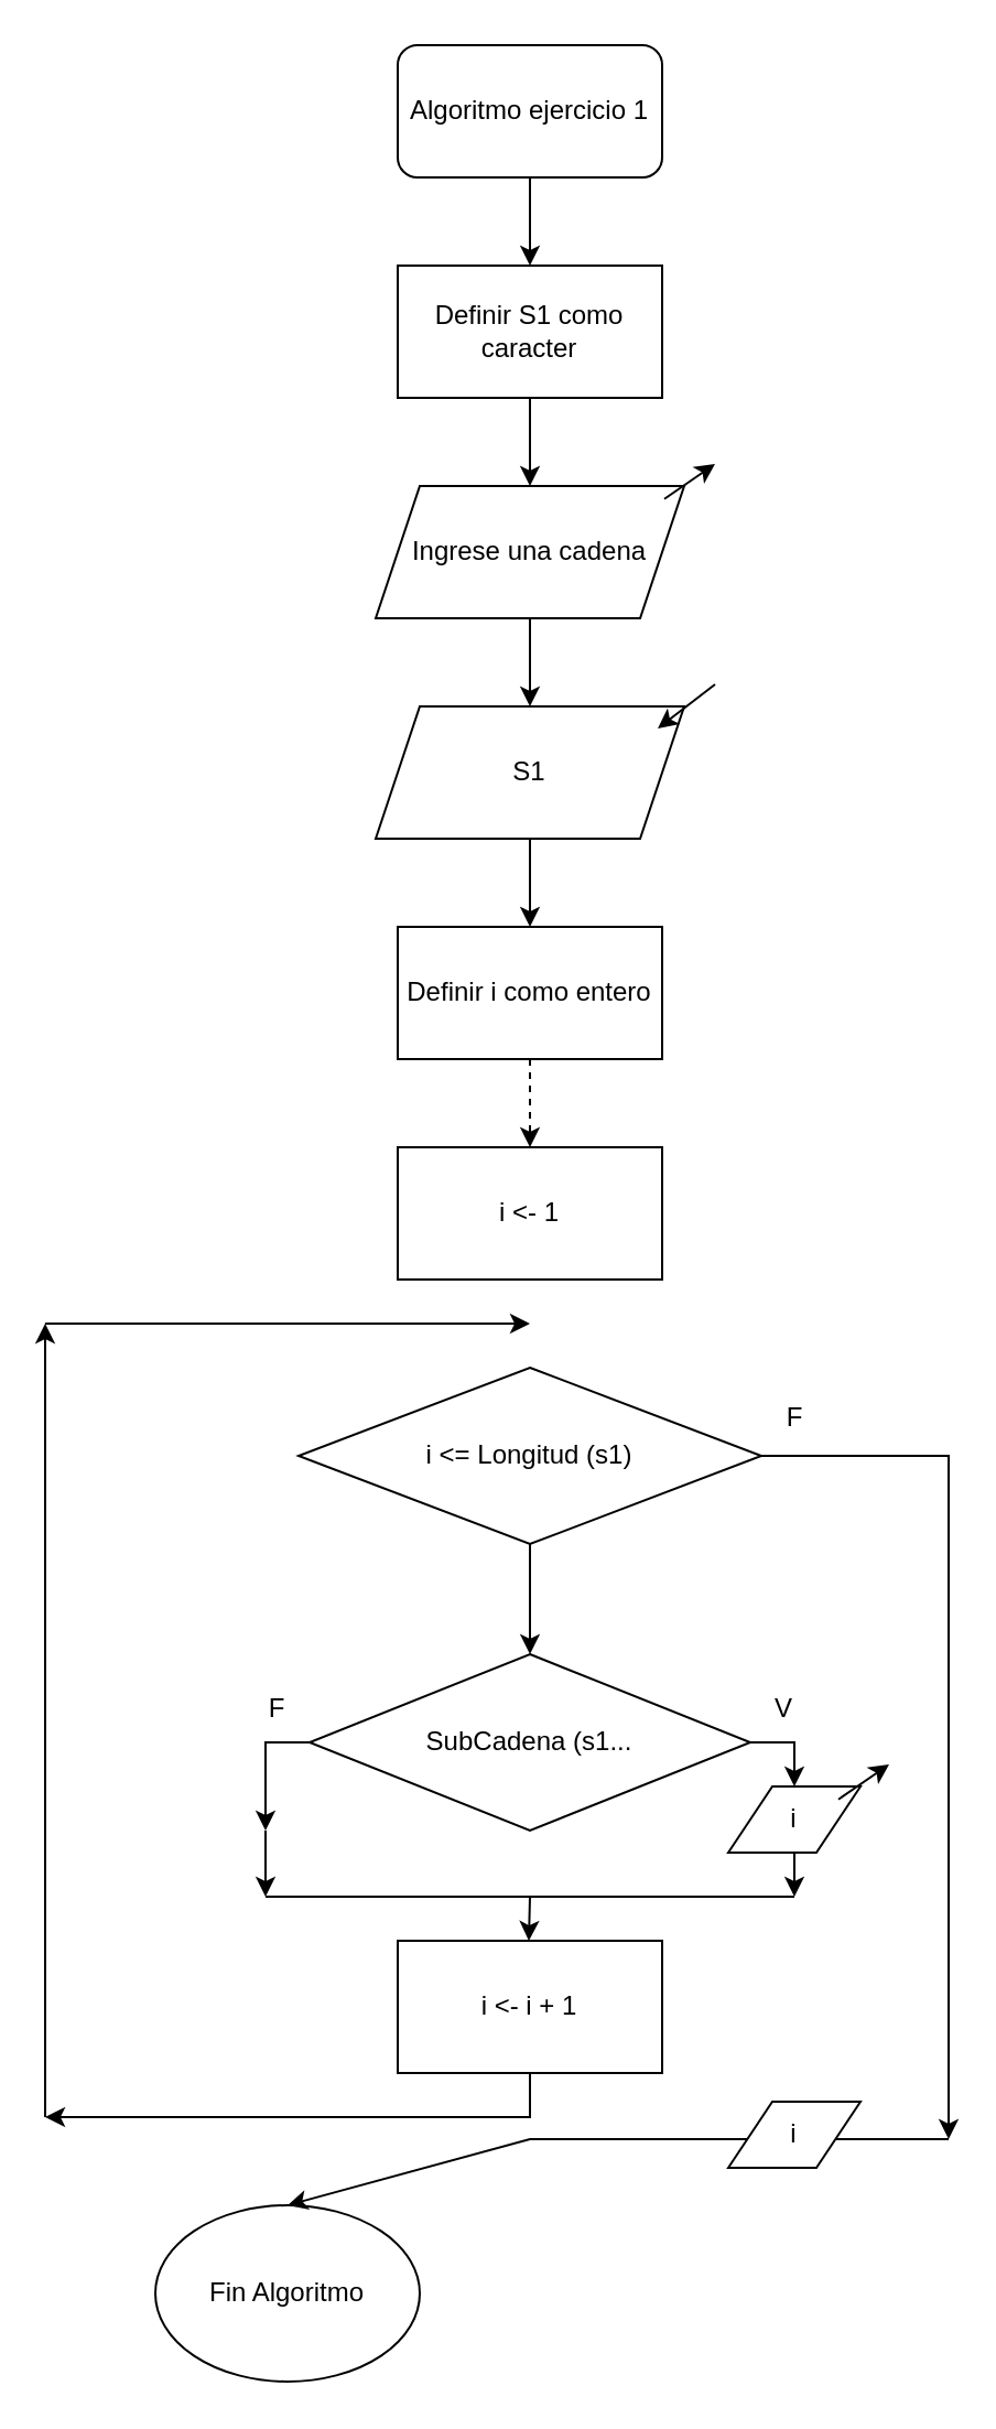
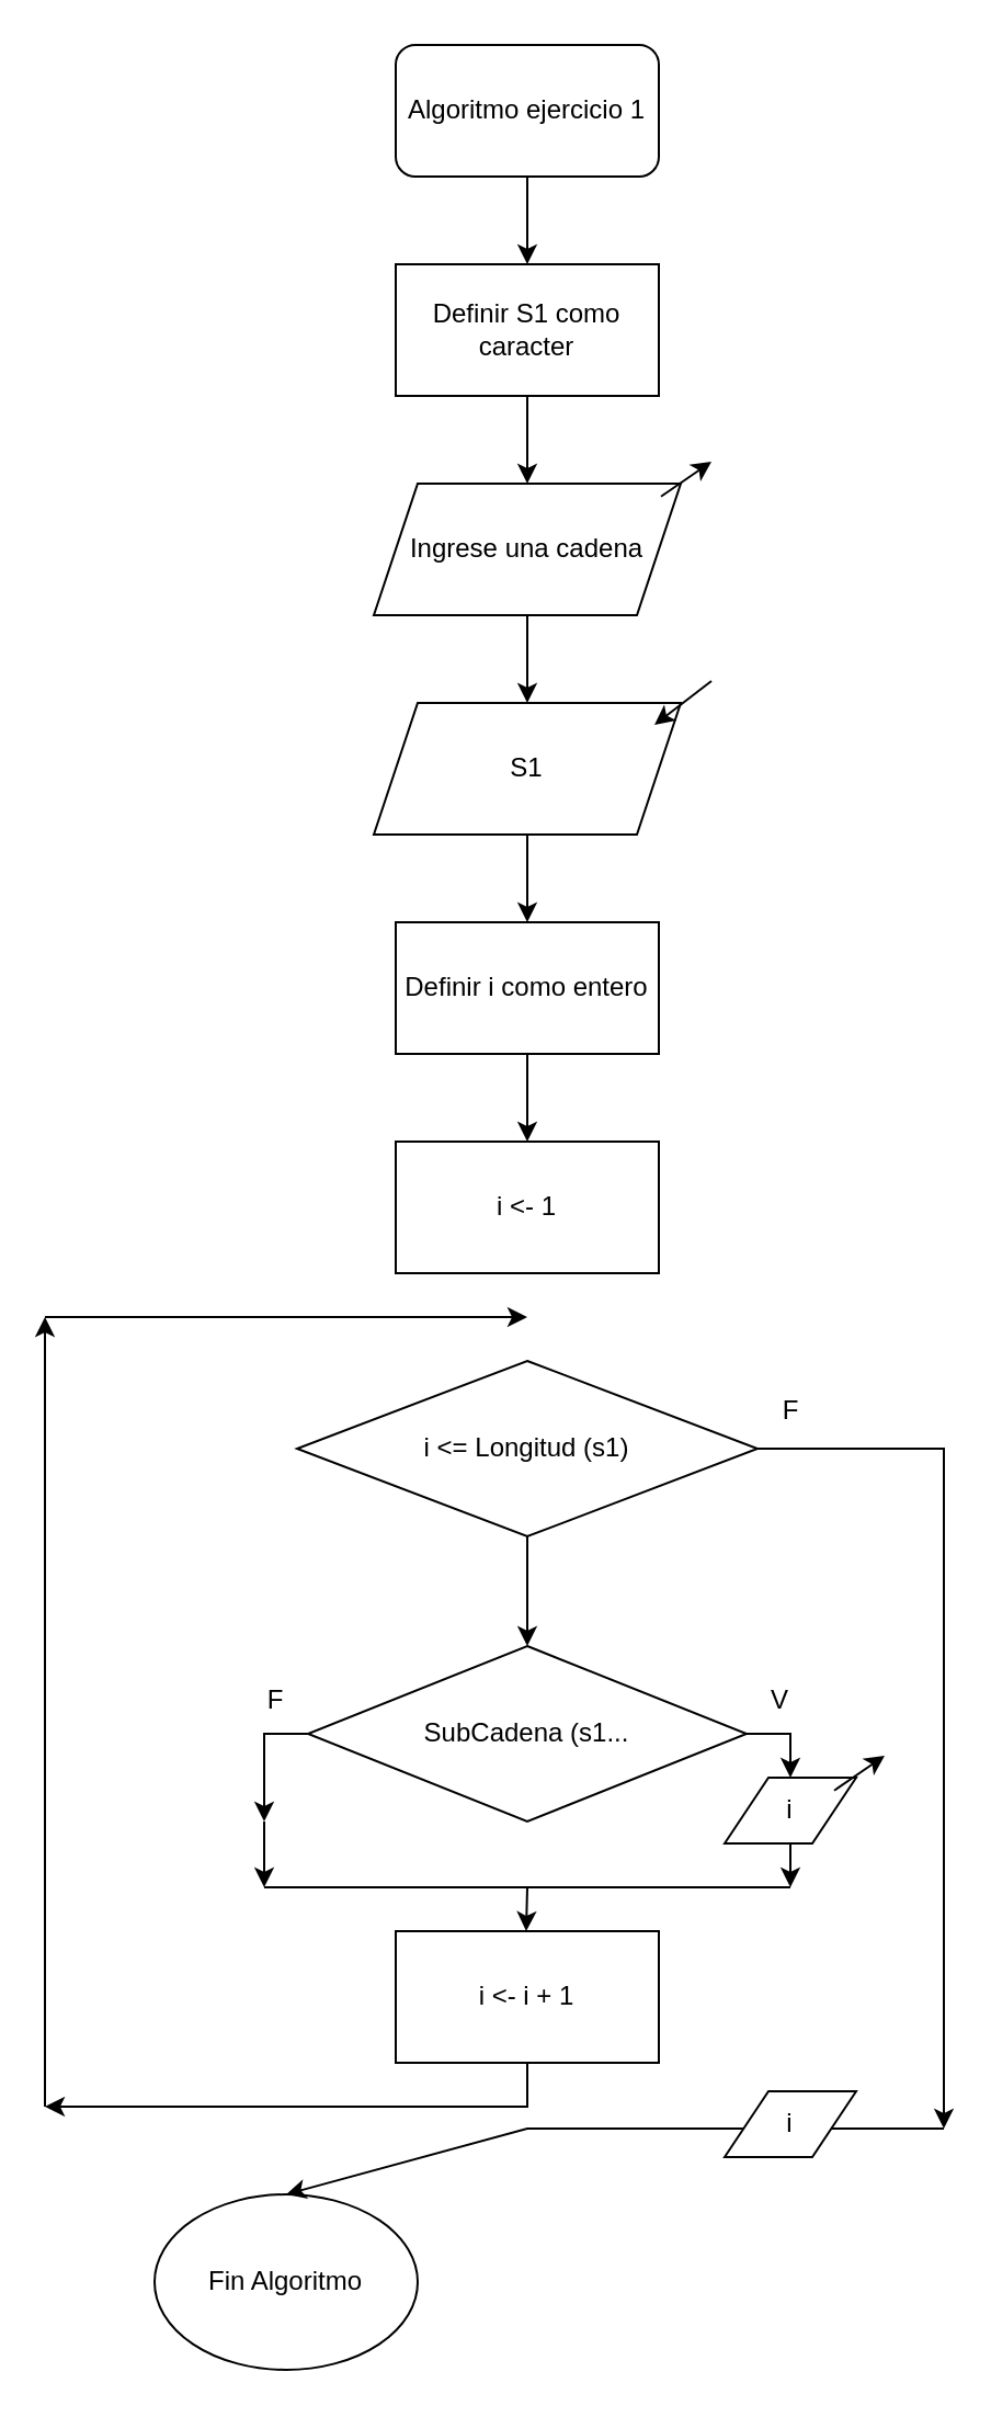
  <mxCell id="0" />
  <mxCell id="1" parent="0" />
  <mxCell id="2" value="" style="edgeStyle=orthogonalEdgeStyle;rounded=0;orthogonalLoop=1;jettySize=auto;html=1;" edge="1" parent="1" source="3" target="5"><mxGeometry relative="1" as="geometry" /></mxCell>
  <mxCell id="3" value="Algoritmo ejercicio 1" style="rounded=1;whiteSpace=wrap;html=1;" vertex="1" parent="1"><mxGeometry x="180" y="20" width="120" height="60" as="geometry" /></mxCell>
  <mxCell id="4" value="" style="edgeStyle=orthogonalEdgeStyle;rounded=0;orthogonalLoop=1;jettySize=auto;html=1;" edge="1" parent="1" source="5" target="7"><mxGeometry relative="1" as="geometry" /></mxCell>
  <mxCell id="5" value="Definir S1 como caracter" style="rounded=0;whiteSpace=wrap;html=1;" vertex="1" parent="1"><mxGeometry x="180" y="120" width="120" height="60" as="geometry" /></mxCell>
  <mxCell id="6" value="" style="edgeStyle=orthogonalEdgeStyle;rounded=0;orthogonalLoop=1;jettySize=auto;html=1;" edge="1" parent="1" source="7" target="10"><mxGeometry relative="1" as="geometry" /></mxCell>
  <mxCell id="7" value="Ingrese una cadena" style="shape=parallelogram;perimeter=parallelogramPerimeter;whiteSpace=wrap;html=1;fixedSize=1;" vertex="1" parent="1"><mxGeometry x="170" y="220" width="140" height="60" as="geometry" /></mxCell>
  <mxCell id="8" value="" style="endArrow=classic;html=1;rounded=0;" edge="1" parent="1"><mxGeometry width="50" height="50" relative="1" as="geometry"><mxPoint x="301" y="225.85" as="sourcePoint" /><mxPoint x="324" y="210" as="targetPoint" /></mxGeometry></mxCell>
  <mxCell id="9" value="" style="edgeStyle=orthogonalEdgeStyle;rounded=0;orthogonalLoop=1;jettySize=auto;html=1;" edge="1" parent="1" source="10" target="13"><mxGeometry relative="1" as="geometry" /></mxCell>
  <mxCell id="10" value="S1" style="shape=parallelogram;perimeter=parallelogramPerimeter;whiteSpace=wrap;html=1;fixedSize=1;" vertex="1" parent="1"><mxGeometry x="170" y="320" width="140" height="60" as="geometry" /></mxCell>
  <mxCell id="11" value="" style="endArrow=classic;html=1;rounded=0;" edge="1" parent="1"><mxGeometry width="50" height="50" relative="1" as="geometry"><mxPoint x="324" y="310" as="sourcePoint" /><mxPoint x="298" y="330" as="targetPoint" /></mxGeometry></mxCell>
- <mxCell id="12" value="" style="edgeStyle=orthogonalEdgeStyle;rounded=0;orthogonalLoop=1;jettySize=auto;html=1;dashed=1;" edge="1" parent="1" source="13" target="14"><mxGeometry relative="1" as="geometry" /></mxCell>
+ <mxCell id="12" value="" style="edgeStyle=orthogonalEdgeStyle;rounded=0;orthogonalLoop=1;jettySize=auto;html=1;" edge="1" parent="1" source="13" target="14"><mxGeometry relative="1" as="geometry" /></mxCell>
  <mxCell id="13" value="Definir i como entero" style="whiteSpace=wrap;html=1;" vertex="1" parent="1"><mxGeometry x="180" y="420" width="120" height="60" as="geometry" /></mxCell>
  <mxCell id="14" value="i &amp;lt;- 1" style="whiteSpace=wrap;html=1;" vertex="1" parent="1"><mxGeometry x="180" y="520" width="120" height="60" as="geometry" /></mxCell>
  <mxCell id="15" value="" style="edgeStyle=orthogonalEdgeStyle;rounded=0;orthogonalLoop=1;jettySize=auto;html=1;" edge="1" parent="1" source="16" target="17"><mxGeometry relative="1" as="geometry" /></mxCell>
  <mxCell id="16" value="i &amp;lt;= Longitud (s1)" style="rhombus;whiteSpace=wrap;html=1;" vertex="1" parent="1"><mxGeometry x="135" y="620" width="210" height="80" as="geometry" /></mxCell>
  <mxCell id="17" value="SubCadena (s1..." style="rhombus;whiteSpace=wrap;html=1;" vertex="1" parent="1"><mxGeometry x="140" y="750" width="200" height="80" as="geometry" /></mxCell>
  <mxCell id="18" value="i &amp;lt;- i + 1" style="rounded=0;whiteSpace=wrap;html=1;" vertex="1" parent="1"><mxGeometry x="180" y="880" width="120" height="60" as="geometry" /></mxCell>
  <mxCell id="19" value="Fin Algoritmo" style="ellipse;whiteSpace=wrap;html=1;" vertex="1" parent="1"><mxGeometry x="70" y="1000" width="120" height="80" as="geometry" /></mxCell>
  <mxCell id="20" value="" style="endArrow=classic;html=1;rounded=0;" edge="1" parent="1"><mxGeometry width="50" height="50" relative="1" as="geometry"><mxPoint x="345" y="660" as="sourcePoint" /><mxPoint x="430" y="970" as="targetPoint" /><Array as="points"><mxPoint x="430" y="660" /></Array></mxGeometry></mxCell>
  <mxCell id="21" value="" style="endArrow=classic;html=1;rounded=0;entryX=0.5;entryY=0;entryDx=0;entryDy=0;" edge="1" parent="1" target="19"><mxGeometry width="50" height="50" relative="1" as="geometry"><mxPoint x="430" y="970" as="sourcePoint" /><mxPoint x="240" y="980" as="targetPoint" /><Array as="points"><mxPoint x="400" y="970" /><mxPoint x="350" y="970" /><mxPoint x="290" y="970" /><mxPoint x="240" y="970" /></Array></mxGeometry></mxCell>
  <mxCell id="22" value="" style="endArrow=classic;html=1;rounded=0;" edge="1" parent="1"><mxGeometry width="50" height="50" relative="1" as="geometry"><mxPoint x="20" y="600" as="sourcePoint" /><mxPoint x="240" y="600" as="targetPoint" /></mxGeometry></mxCell>
  <mxCell id="23" value="" style="endArrow=classic;html=1;rounded=0;" edge="1" parent="1"><mxGeometry width="50" height="50" relative="1" as="geometry"><mxPoint x="20" y="960" as="sourcePoint" /><mxPoint x="20" y="600" as="targetPoint" /></mxGeometry></mxCell>
  <mxCell id="24" value="" style="endArrow=classic;html=1;rounded=0;exitX=0.5;exitY=1;exitDx=0;exitDy=0;" edge="1" parent="1" source="18"><mxGeometry width="50" height="50" relative="1" as="geometry"><mxPoint x="240" y="960" as="sourcePoint" /><mxPoint x="20" y="960" as="targetPoint" /><Array as="points"><mxPoint x="240" y="960" /></Array></mxGeometry></mxCell>
  <mxCell id="25" value="" style="endArrow=classic;html=1;rounded=0;exitX=0;exitY=0.5;exitDx=0;exitDy=0;" edge="1" parent="1" source="17"><mxGeometry width="50" height="50" relative="1" as="geometry"><mxPoint x="135" y="790" as="sourcePoint" /><mxPoint x="120" y="830" as="targetPoint" /><Array as="points"><mxPoint x="120" y="790" /></Array></mxGeometry></mxCell>
  <mxCell id="26" value="" style="endArrow=classic;html=1;rounded=0;" edge="1" parent="1"><mxGeometry width="50" height="50" relative="1" as="geometry"><mxPoint x="120" y="830" as="sourcePoint" /><mxPoint x="120" y="860" as="targetPoint" /></mxGeometry></mxCell>
  <mxCell id="27" value="" style="endArrow=classic;html=1;rounded=0;" edge="1" parent="1"><mxGeometry width="50" height="50" relative="1" as="geometry"><mxPoint x="340" y="790" as="sourcePoint" /><mxPoint x="360" y="810" as="targetPoint" /><Array as="points"><mxPoint x="360" y="790" /></Array></mxGeometry></mxCell>
  <mxCell id="28" value="" style="endArrow=classic;html=1;rounded=0;" edge="1" parent="1"><mxGeometry width="50" height="50" relative="1" as="geometry"><mxPoint x="360" y="840" as="sourcePoint" /><mxPoint x="360" y="860" as="targetPoint" /></mxGeometry></mxCell>
  <mxCell id="29" value="" style="endArrow=none;html=1;rounded=0;" edge="1" parent="1"><mxGeometry width="50" height="50" relative="1" as="geometry"><mxPoint x="360" y="860" as="sourcePoint" /><mxPoint x="120" y="860" as="targetPoint" /><Array as="points" /></mxGeometry></mxCell>
  <mxCell id="30" value="" style="endArrow=classic;html=1;rounded=0;" edge="1" parent="1"><mxGeometry width="50" height="50" relative="1" as="geometry"><mxPoint x="240" y="860" as="sourcePoint" /><mxPoint x="239.5" y="880" as="targetPoint" /></mxGeometry></mxCell>
  <mxCell id="31" value="i" style="shape=parallelogram;perimeter=parallelogramPerimeter;whiteSpace=wrap;html=1;fixedSize=1;" vertex="1" parent="1"><mxGeometry x="330" y="810" width="60" height="30" as="geometry" /></mxCell>
  <mxCell id="32" value="" style="endArrow=classic;html=1;rounded=0;" edge="1" parent="1"><mxGeometry width="50" height="50" relative="1" as="geometry"><mxPoint x="380" y="815.85" as="sourcePoint" /><mxPoint x="403" y="800" as="targetPoint" /></mxGeometry></mxCell>
  <mxCell id="33" value="F" style="text;html=1;align=center;verticalAlign=middle;resizable=0;points=[];autosize=1;strokeColor=none;fillColor=none;" vertex="1" parent="1"><mxGeometry x="345" y="628" width="30" height="30" as="geometry" /></mxCell>
  <mxCell id="34" value="V" style="text;html=1;align=center;verticalAlign=middle;resizable=0;points=[];autosize=1;strokeColor=none;fillColor=none;" vertex="1" parent="1"><mxGeometry x="340" y="760" width="30" height="30" as="geometry" /></mxCell>
  <mxCell id="35" value="F" style="text;html=1;align=center;verticalAlign=middle;resizable=0;points=[];autosize=1;strokeColor=none;fillColor=none;" vertex="1" parent="1"><mxGeometry x="110" y="760" width="30" height="30" as="geometry" /></mxCell>
  <mxCell id="36" value="i" style="shape=parallelogram;perimeter=parallelogramPerimeter;whiteSpace=wrap;html=1;fixedSize=1;" vertex="1" parent="1"><mxGeometry x="330" y="953" width="60" height="30" as="geometry" /></mxCell>
